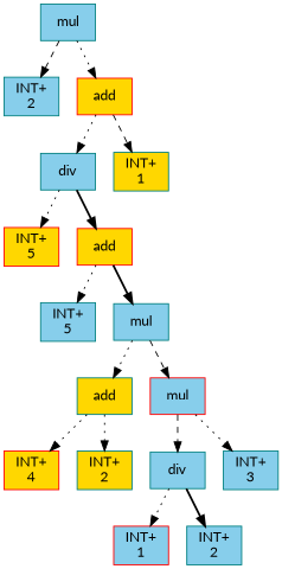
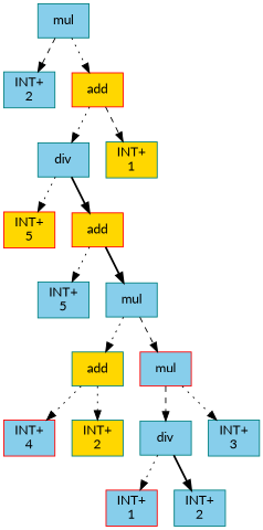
  digraph {
    fontname=Lato
    node [shape=box style=filled fillcolor=skyblue color=teal fontname=Lato]
    edge [style=dotted fontname=Lato]
    n1 [label=mul]
    n2 [label="INT+\n2"]
    n3 [label=add fillcolor=gold color=red]
    n4 [label=div]
    n5 [label="INT+\n1" fillcolor=gold]
    n6 [label="INT+\n5" fillcolor=gold color=red]
    n7 [label=add fillcolor=gold color=red]
    n8 [label="INT+\n5"]
    n9 [label=mul]
    n10 [label=add fillcolor=gold]
    n11 [label=mul color=red]
-   n12 [label="INT+\n4" fillcolor=gold color=red]
+   n12 [label="INT+\n4" color=red]
    n13 [label="INT+\n2" fillcolor=gold]
    n14 [label=div]
    n15 [label="INT+\n3"]
    n16 [label="INT+\n1" color=red]
    n17 [label="INT+\n2"]
    n1 -> n2 [style=dashed]
    n1 -> n3
    n3 -> n4
    n3 -> n5 [style=dashed]
    n4 -> n6
    n4 -> n7 [style=bold]
    n7 -> n8
    n7 -> n9 [style=bold]
    n9 -> n10
    n9 -> n11 [style=dashed]
    n10 -> n12
    n10 -> n13
    n11 -> n14 [style=dashed]
    n11 -> n15
    n14 -> n16
    n14 -> n17 [style=bold]
  }
